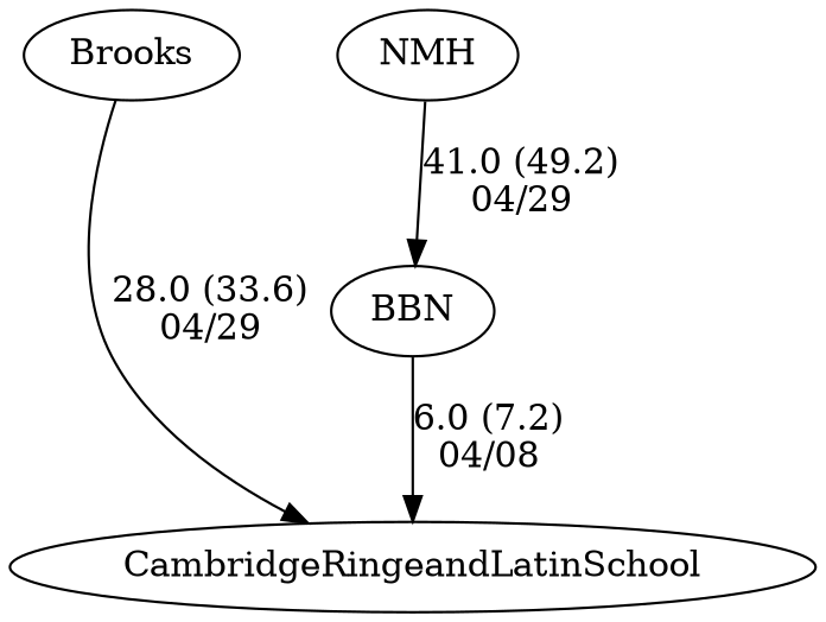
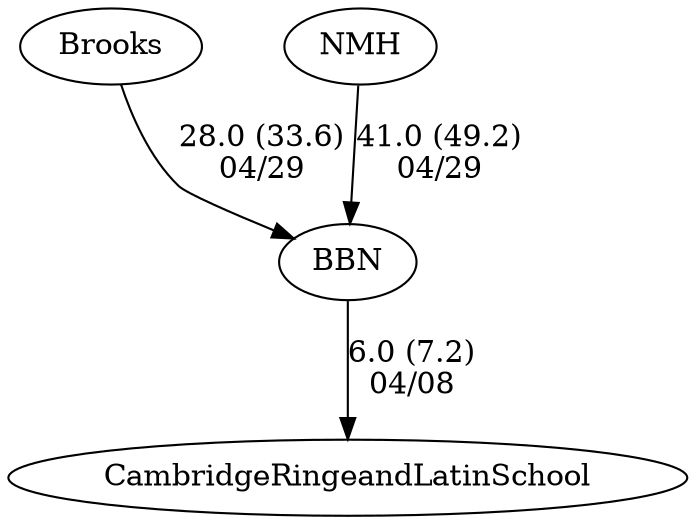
  digraph {
    edge [random=random]
    BBN
    CambridgeRingeandLatinSchool
    Brooks
    NMH
    BBN -> CambridgeRingeandLatinSchool [label="6.0 (7.2)\n04/08" weight=94]
-   Brooks -> CambridgeRingeandLatinSchool [label="28.0 (33.6)\n04/29" weight=72]
+   Brooks -> BBN [label="28.0 (33.6)\n04/29" weight=72]
    NMH -> BBN [label="41.0 (49.2)\n04/29" weight=59]
  }
